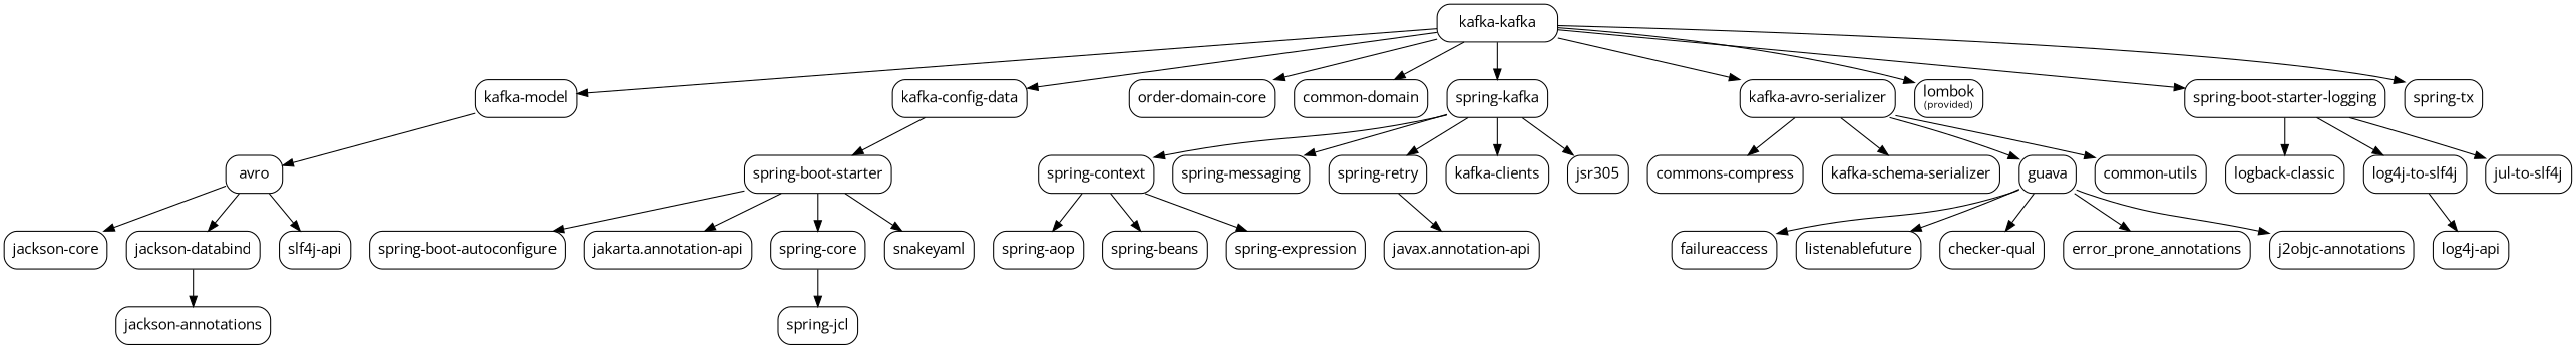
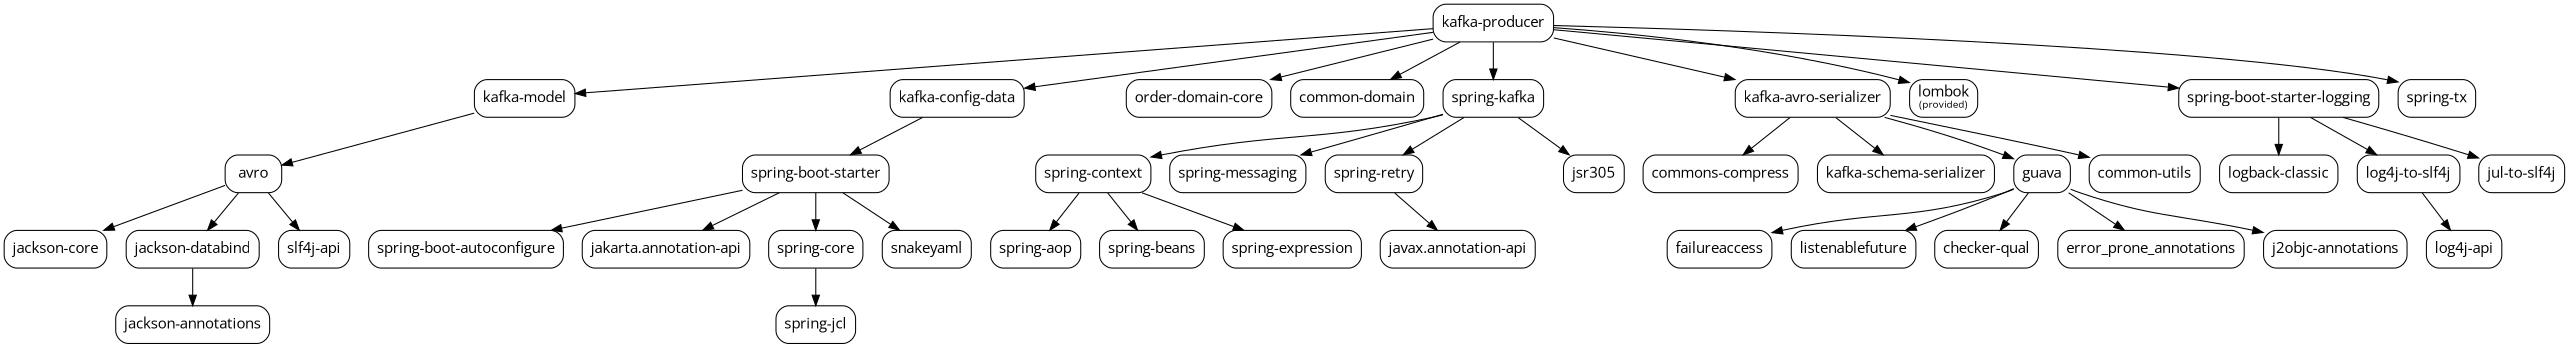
  digraph {
    fontname="Open Sans"
    node [fontname="Open Sans" fontsize=14 shape=box style=rounded]
    edge [fontname="Open Sans" fontsize=10]
    n1 [label=<avro>]
    n2 [label=<jackson-core>]
    n3 [label=<jackson-databind>]
    n4 [label=<slf4j-api>]
    n5 [label=<jackson-annotations>]
    n6 [label=<kafka-model>]
-   n7 [label="kafka-kafka"]
+   n7 [label="kafka-producer"]
    n8 [label=<kafka-config-data>]
    n9 [label=<order-domain-core>]
    n10 [label=<common-domain>]
    n11 [label=<spring-kafka>]
    n12 [label=<kafka-avro-serializer>]
    n13 [label=<lombok<font point-size="10"><br/>(provided)</font>>]
    n14 [label=<spring-boot-starter-logging>]
    n15 [label=<spring-tx>]
    n16 [label=<spring-boot-starter>]
    n17 [label=<spring-context>]
    n18 [label=<spring-messaging>]
    n19 [label=<spring-retry>]
-   n20 [label=<kafka-clients>]
    n21 [label=<jsr305>]
    n22 [label=<commons-compress>]
    n23 [label=<kafka-schema-serializer>]
    n24 [label=<guava>]
    n25 [label=<common-utils>]
    n26 [label=<logback-classic>]
    n27 [label=<log4j-to-slf4j>]
    n28 [label=<jul-to-slf4j>]
    n29 [label=<spring-boot-autoconfigure>]
    n30 [label=<jakarta.annotation-api>]
    n31 [label=<spring-core>]
    n32 [label=<snakeyaml>]
    n33 [label=<spring-jcl>]
    n34 [label=<spring-aop>]
    n35 [label=<spring-beans>]
    n36 [label=<spring-expression>]
    n37 [label=<javax.annotation-api>]
    n38 [label=<failureaccess>]
    n39 [label=<listenablefuture>]
    n40 [label=<checker-qual>]
    n41 [label=<error_prone_annotations>]
    n42 [label=<j2objc-annotations>]
    n43 [label=<log4j-api>]
    n1 -> n2
    n1 -> n3
    n1 -> n4
    n3 -> n5
    n6 -> n1
    n7 -> n6
    n7 -> n8
    n7 -> n9
    n7 -> n10
    n7 -> n11
    n7 -> n12
    n7 -> n13
    n7 -> n14
    n7 -> n15
    n8 -> n16
    n11 -> n17
    n11 -> n18
    n11 -> n19
-   n11 -> n20
    n11 -> n21
    n12 -> n22
    n12 -> n23
    n12 -> n24
    n12 -> n25
    n14 -> n26
    n14 -> n27
    n14 -> n28
    n16 -> n29
    n16 -> n30
    n16 -> n31
    n16 -> n32
    n17 -> n34
    n17 -> n35
    n17 -> n36
    n19 -> n37
    n24 -> n38
    n24 -> n39
    n24 -> n40
    n24 -> n41
    n24 -> n42
    n27 -> n43
    n31 -> n33
  }
